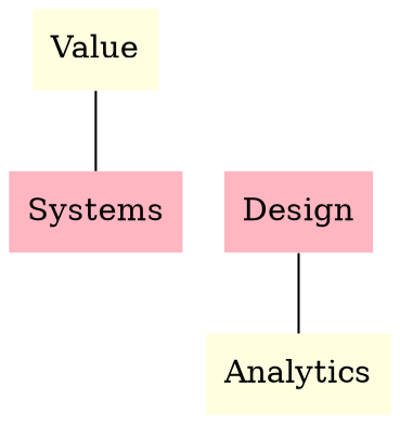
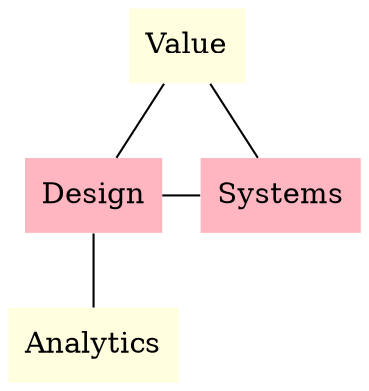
  graph {
    rankdir=TB
    node [fillcolor=lightyellow shape=plaintext style=filled]
    n1 [group=1 label=Value]
    n2 [fillcolor=lightpink label=Design]
    n3 [fillcolor=lightpink label=Systems]
    n4 [group=1 label=Analytics]
    subgraph sub_1 {
      rank=same
      n1
    }
    subgraph sub_2 {
      rank=same
      n2
      n3
    }
    subgraph sub_3 {
      rank=same
      n4
    }
+   n1 -- n2
    n1 -- n3
+   n2 -- n3
    n2 -- n4
  }
